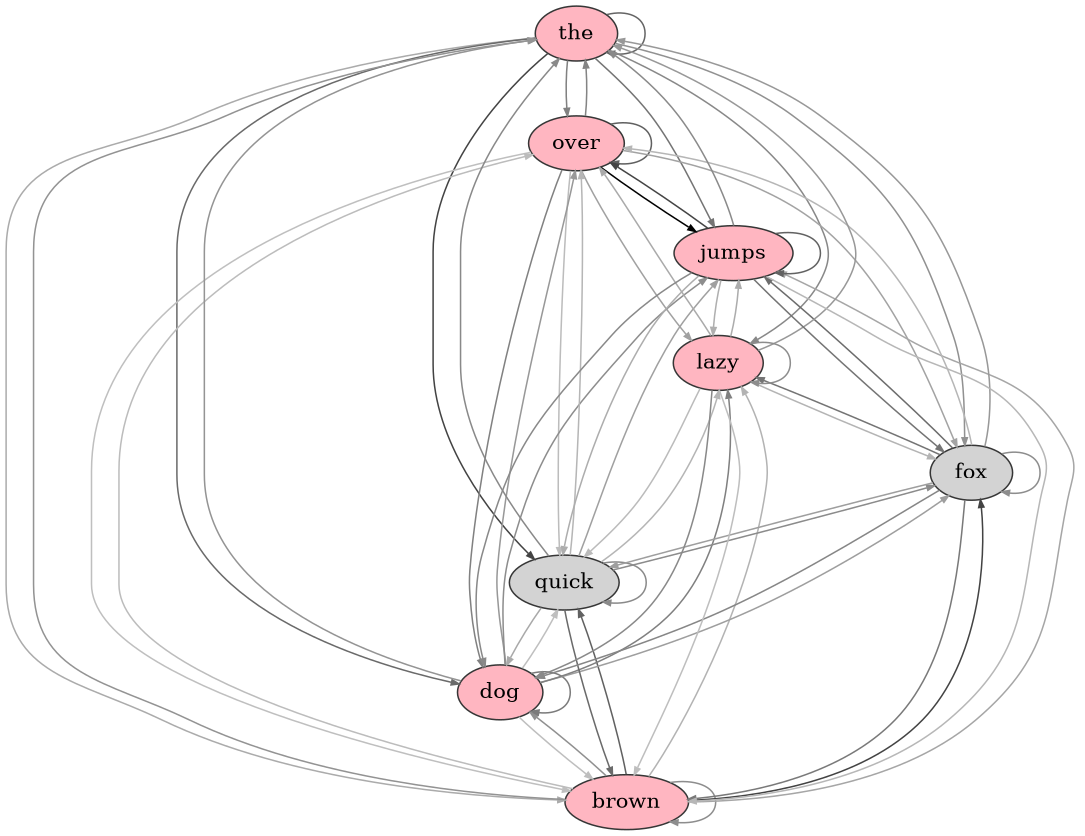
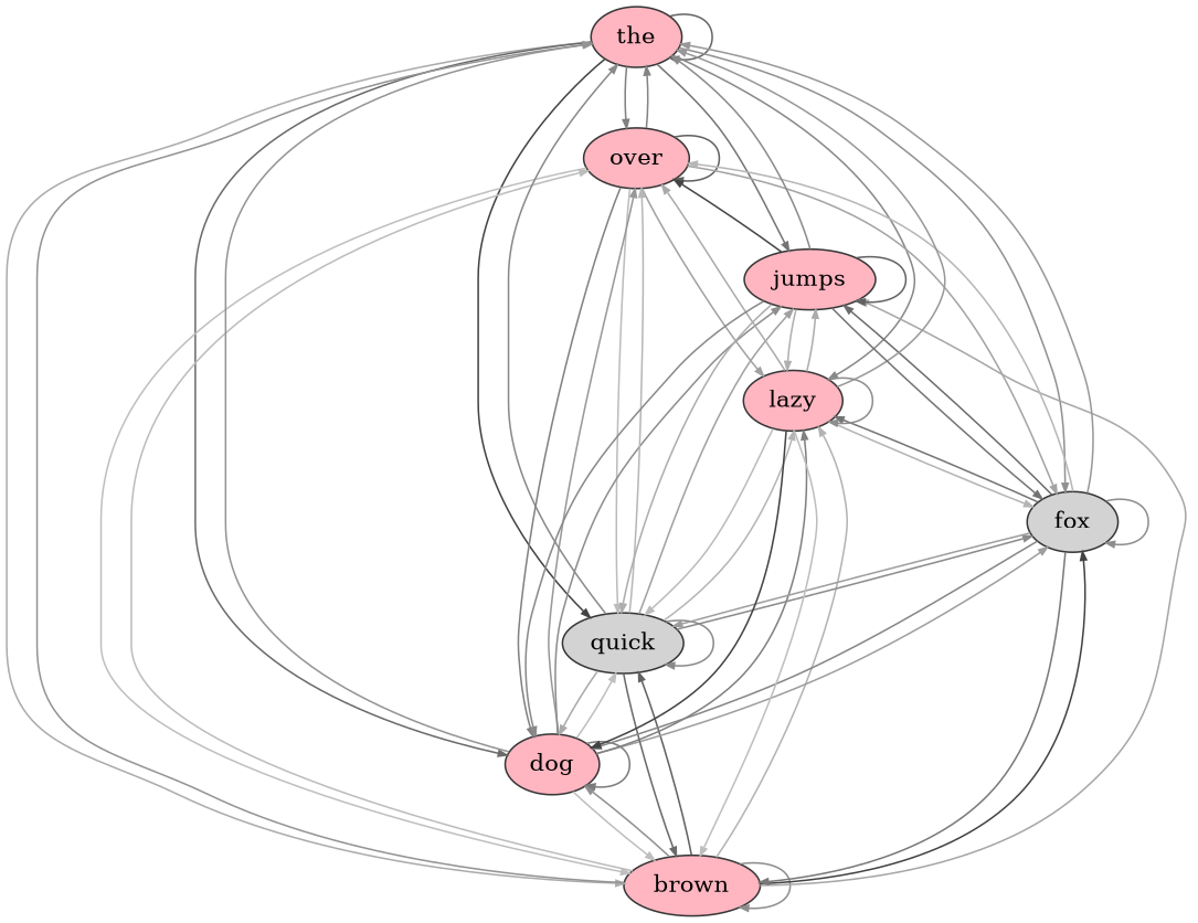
  digraph {
    node [color="#363636" fillcolor=lightpink shape=oval style=filled]
    edge [arrowsize=0.5 color="#8d8d8d"]
    n1 [label=the]
    n2 [label=over]
    n3 [label=brown]
    n4 [label=dog]
    n5 [fillcolor=lightgrey label=quick]
    n6 [fillcolor=lightgrey label=fox]
    n7 [label=lazy]
    n8 [label=jumps]
    n1 -> n1 [color="#656565"]
    n1 -> n2 [color="#818181"]
    n1 -> n3 [color="#ababab"]
    n1 -> n4 [color="#6a6a6a"]
    n1 -> n5 [color="#434343"]
    n1 -> n6 [color="#919191"]
    n1 -> n7 [color="#888888"]
    n1 -> n8 [color="#747474"]
    n2 -> n1 [color="#848484"]
    n2 -> n2 [color="#606060"]
    n2 -> n3 [color="#bfbfbf"]
    n2 -> n4 [color="#818181"]
    n2 -> n5 [color="#bcbcbc"]
    n2 -> n6 [color="#a3a3a3"]
    n2 -> n7 [color="#a1a1a1"]
-   n2 -> n8 [color="#000000"]
    n3 -> n1 [color="#939393"]
    n3 -> n2 [color="#bcbcbc"]
    n3 -> n3
    n3 -> n4 [color="#909090"]
    n3 -> n5 [color="#616161"]
    n3 -> n6 [color="#434343"]
    n3 -> n7 [color="#b3b3b3"]
    n3 -> n8 [color="#a6a6a6"]
    n4 -> n1 [color="#949494"]
    n4 -> n2 [color="#989898"]
    n4 -> n3 [color="#bebebe"]
    n4 -> n4 [color="#7b7b7b"]
    n4 -> n5 [color="#bfbfbf"]
    n4 -> n6 [color="#9e9e9e"]
    n4 -> n7 [color="#808080"]
    n4 -> n8
    n5 -> n1 [color="#898989"]
    n5 -> n2 [color="#b6b6b6"]
    n5 -> n3 [color="#6a6a6a"]
    n5 -> n4 [color="#a9a9a9"]
    n5 -> n5 [color="#8a8a8a"]
    n5 -> n6 [color="#8b8b8b"]
    n5 -> n7 [color="#b5b5b5"]
    n5 -> n8 [color="#a0a0a0"]
    n6 -> n1 [color="#989898"]
    n6 -> n2 [color="#b6b6b6"]
    n6 -> n3 [color="#797979"]
    n6 -> n4 [color="#868686"]
    n6 -> n5 [color="#9e9e9e"]
    n6 -> n6
    n6 -> n7 [color="#747474"]
    n6 -> n8 [color="#6c6c6c"]
    n7 -> n1 [color="#989898"]
    n7 -> n2 [color="#aaaaaa"]
    n7 -> n3 [color="#bebebe"]
-   n7 -> n4 [color="#898989"]
+   n7 -> n4 [color="#434343"]
    n7 -> n5 [color="#bbbbbb"]
    n7 -> n6 [color="#b4b4b4"]
    n7 -> n7
    n7 -> n8 [color="#acacac"]
    n8 -> n1 [color="#8a8a8a"]
    n8 -> n2 [color="#444444"]
-   n8 -> n3 [color="#b7b7b7"]
    n8 -> n4 [color="#898989"]
    n8 -> n5 [color="#adadad"]
    n8 -> n6 [color="#747474"]
    n8 -> n7 [color="#afafaf"]
    n8 -> n8 [color="#626262"]
  }
